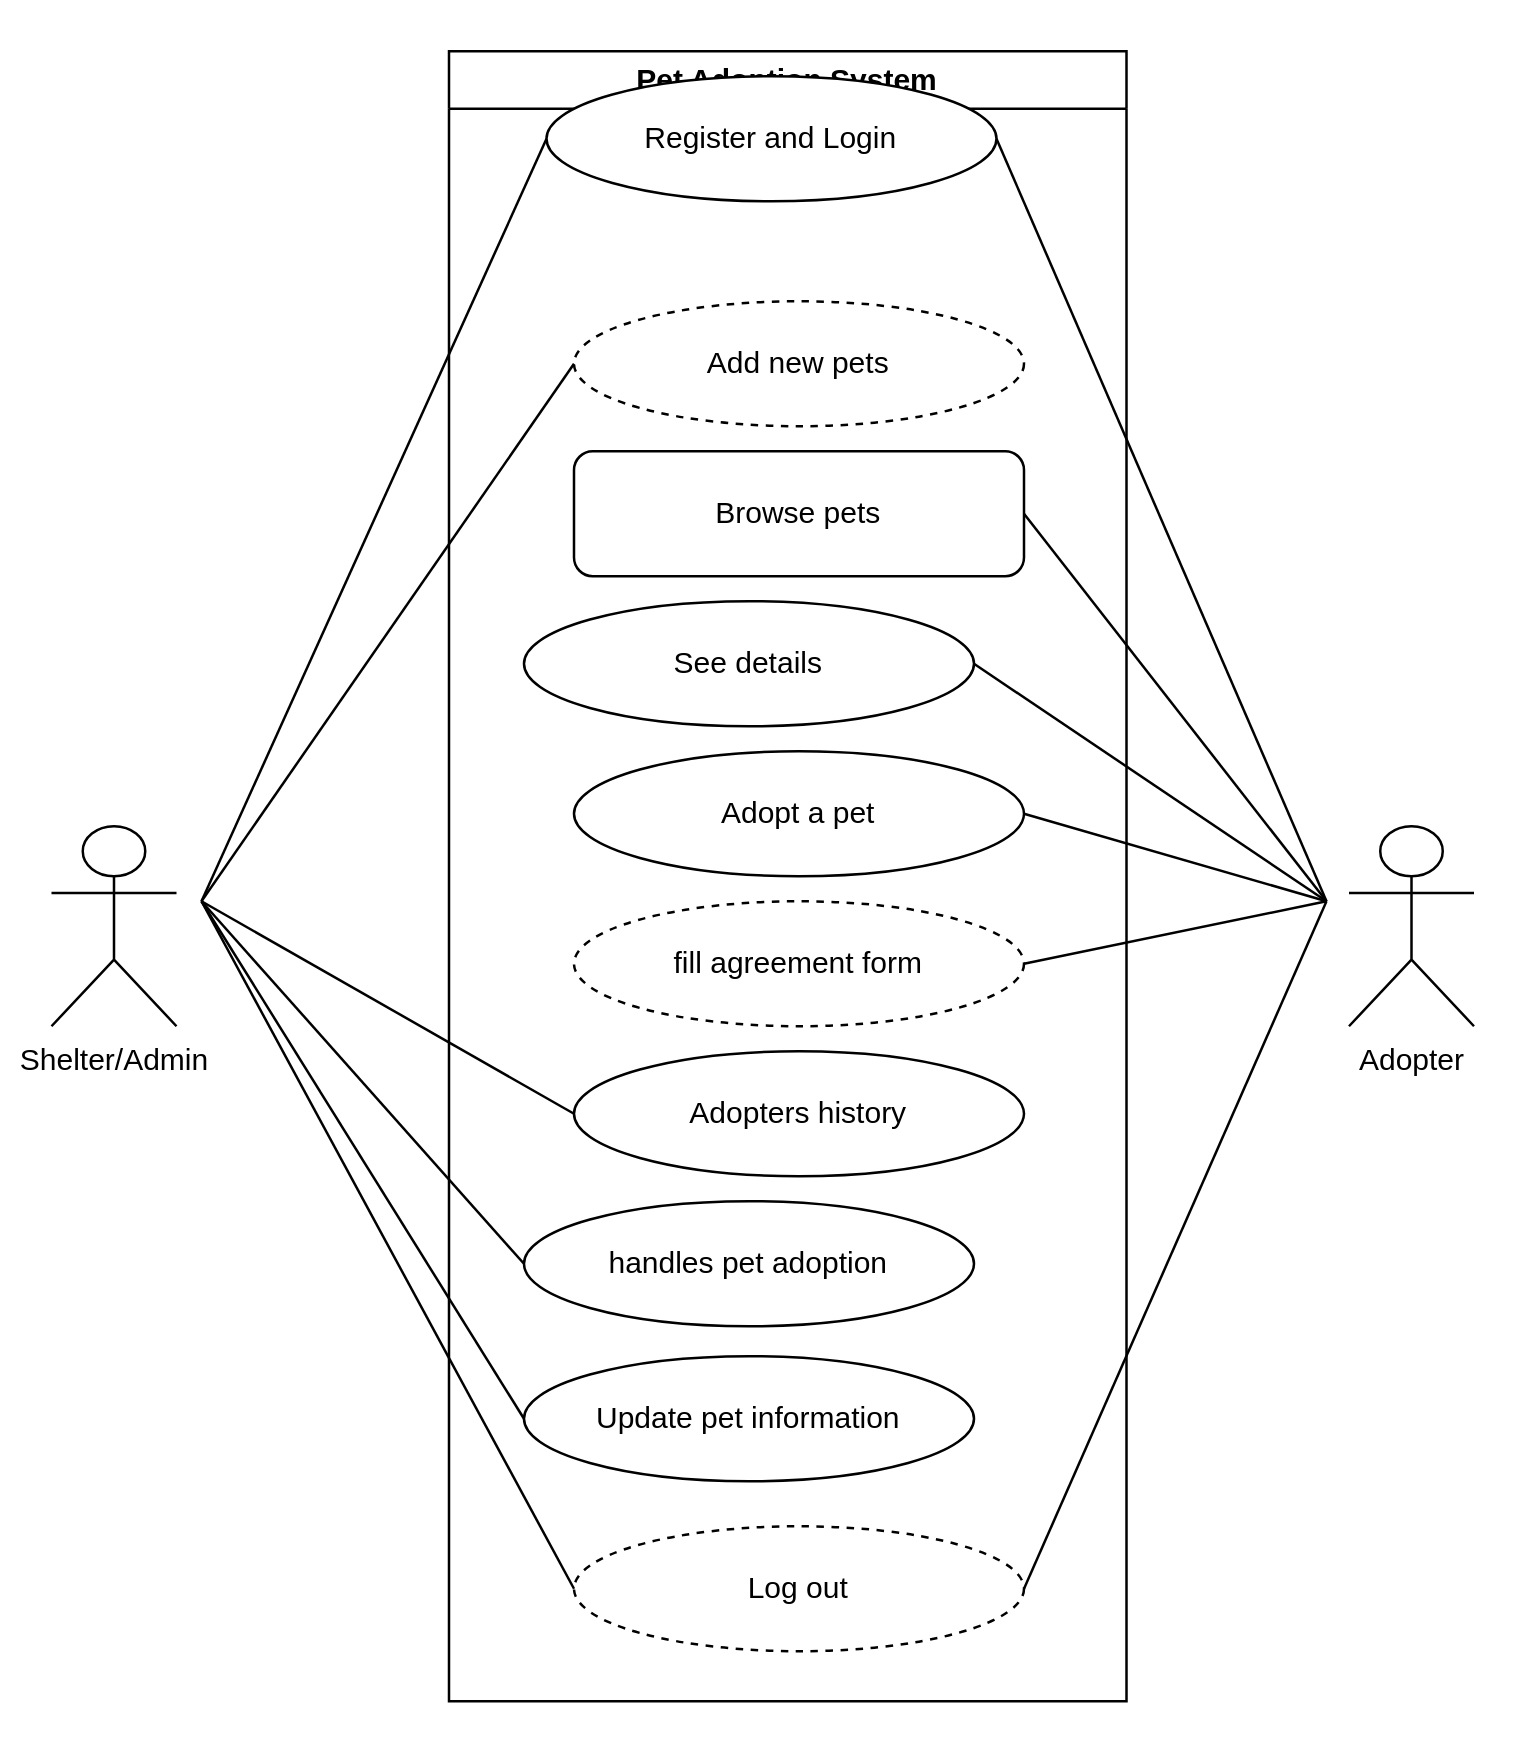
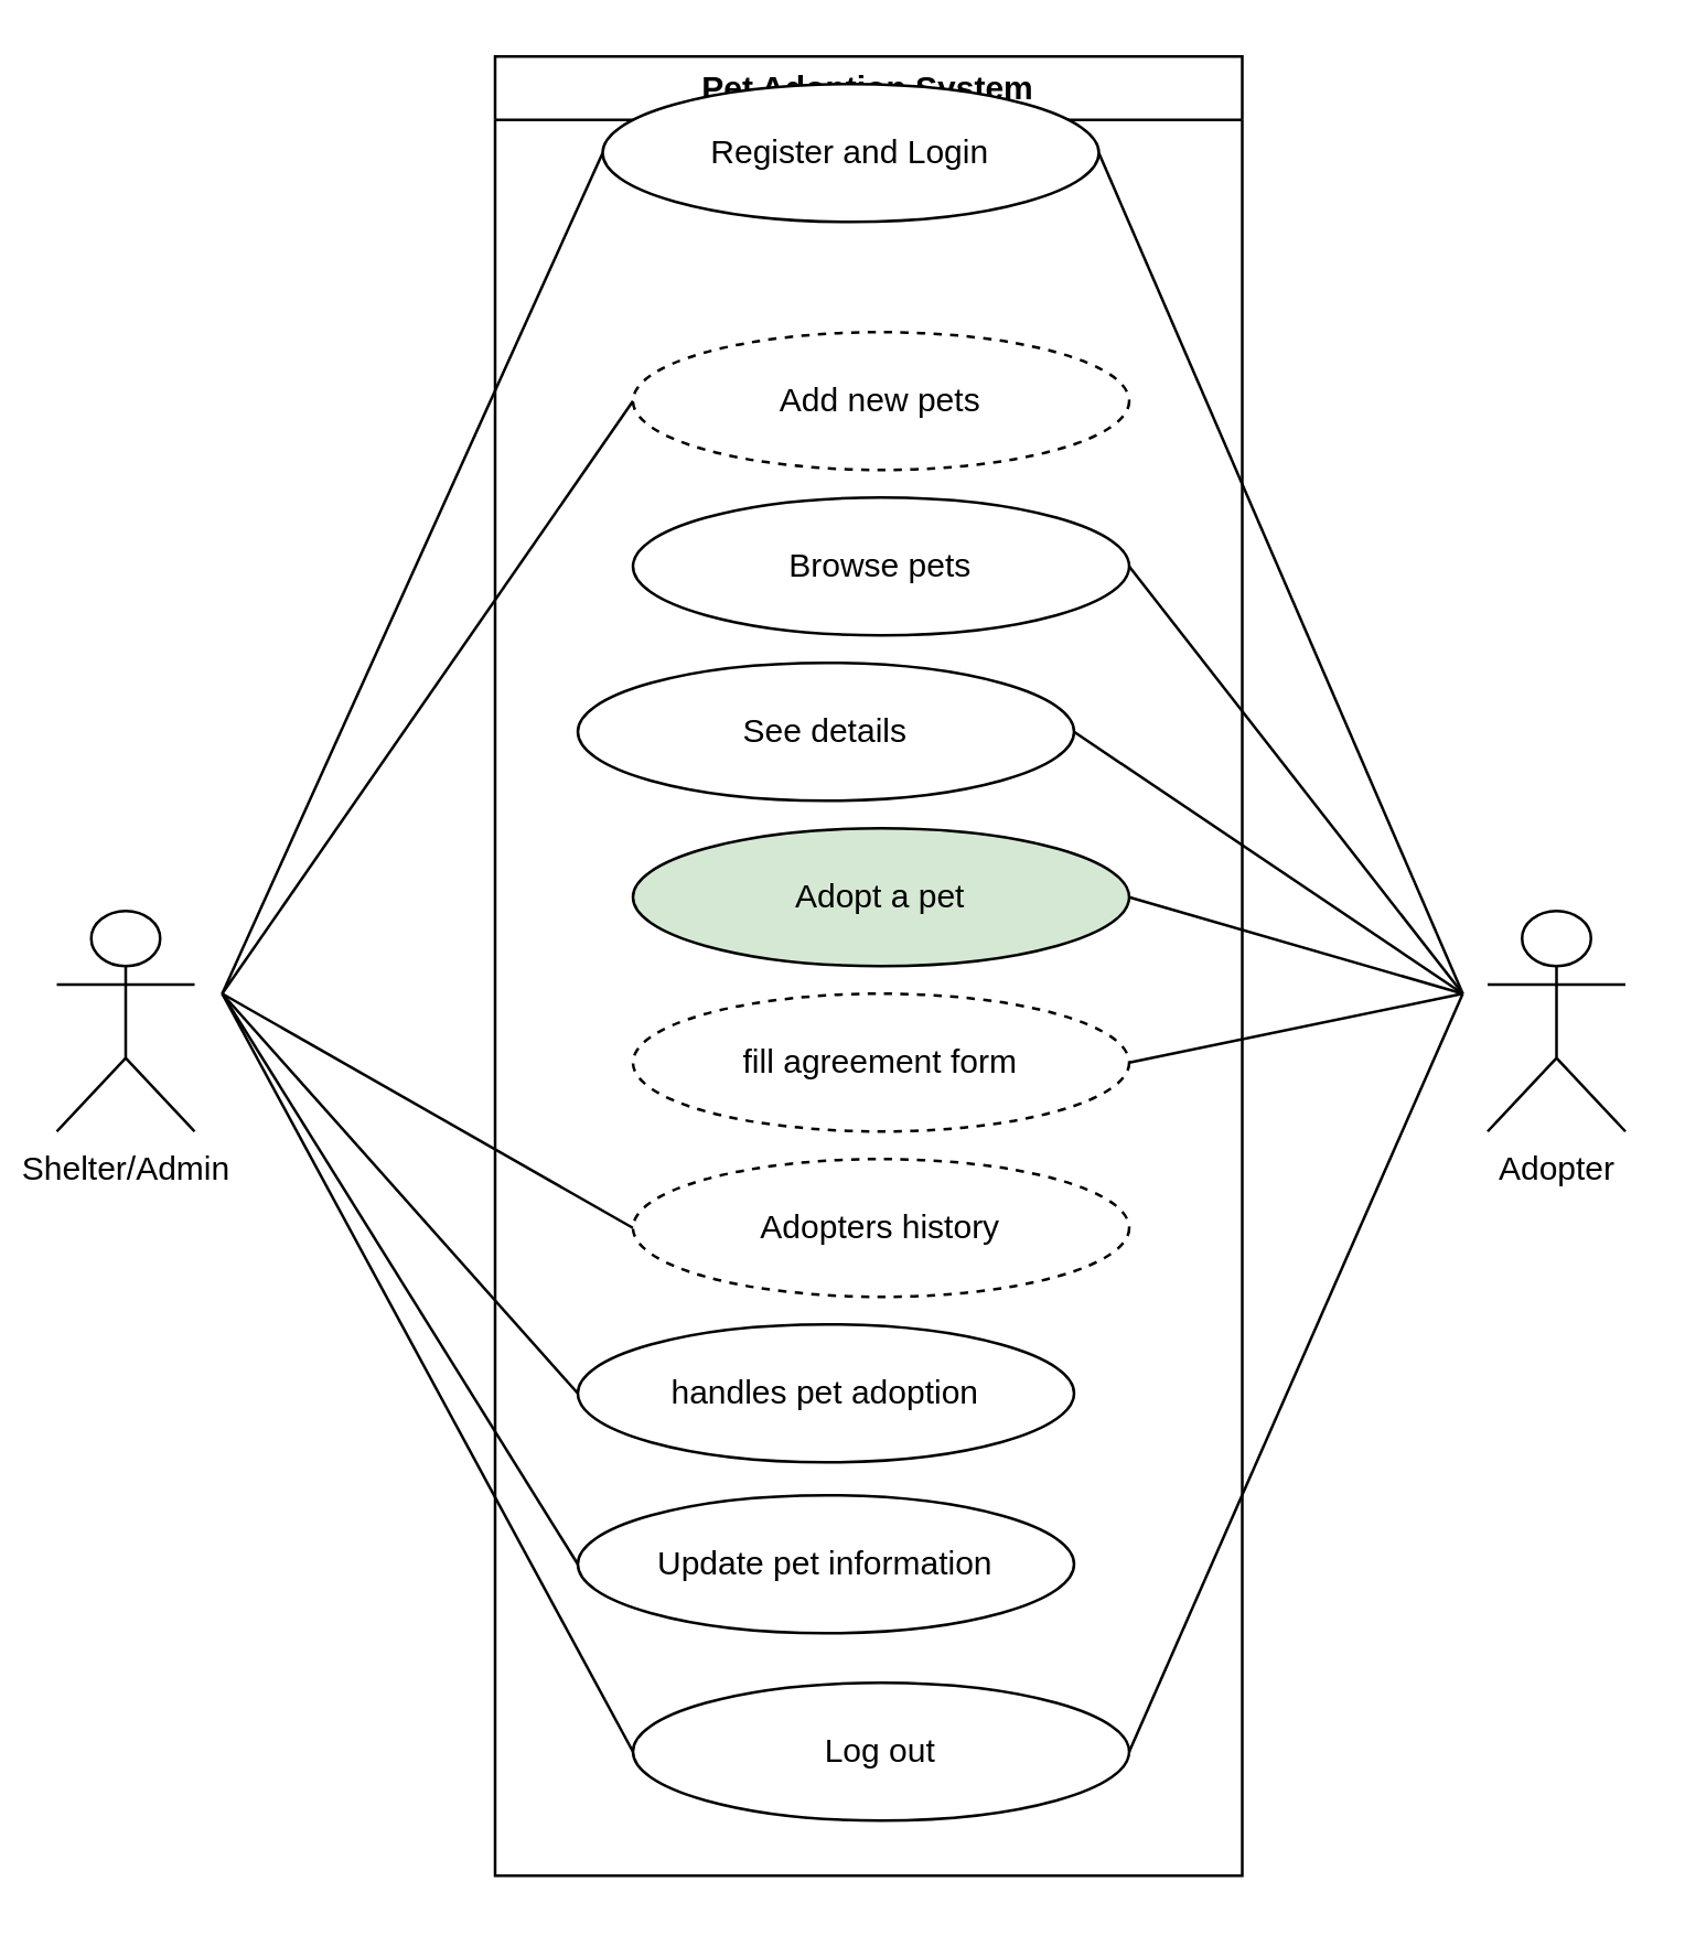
  <mxCell id="0" />
  <mxCell id="1" parent="0" />
  <mxCell id="2" value="Adopter" style="shape=umlActor;verticalLabelPosition=bottom;verticalAlign=top;html=1;outlineConnect=0;" parent="1" vertex="1"><mxGeometry x="539" y="330" width="50" height="80" as="geometry" /></mxCell>
  <mxCell id="3" value="Shelter/Admin" style="shape=umlActor;verticalLabelPosition=bottom;verticalAlign=top;html=1;outlineConnect=0;" parent="1" vertex="1"><mxGeometry x="20" y="330" width="50" height="80" as="geometry" /></mxCell>
  <mxCell id="4" value="Pet Adoption System" style="swimlane;whiteSpace=wrap;html=1;" parent="1" vertex="1"><mxGeometry x="179" y="20" width="271" height="660" as="geometry" /></mxCell>
  <mxCell id="5" value="Add new pets" style="ellipse;whiteSpace=wrap;html=1;align=center;dashed=1;" parent="4" vertex="1"><mxGeometry x="50" y="100" width="180" height="50" as="geometry" /></mxCell>
- <mxCell id="6" value="Log out" style="ellipse;whiteSpace=wrap;html=1;align=center;dashed=1;" parent="4" vertex="1"><mxGeometry x="50" y="590" width="180" height="50" as="geometry" /></mxCell>
+ <mxCell id="6" value="Log out" style="ellipse;whiteSpace=wrap;html=1;align=center;" parent="4" vertex="1"><mxGeometry x="50" y="590" width="180" height="50" as="geometry" /></mxCell>
  <mxCell id="7" value="Update pet information" style="ellipse;whiteSpace=wrap;html=1;align=center;" parent="4" vertex="1"><mxGeometry x="30" y="522" width="180" height="50" as="geometry" /></mxCell>
  <mxCell id="8" value="handles pet adoption" style="ellipse;whiteSpace=wrap;html=1;align=center;" parent="4" vertex="1"><mxGeometry x="30" y="460" width="180" height="50" as="geometry" /></mxCell>
  <mxCell id="9" value="fill agreement form" style="ellipse;whiteSpace=wrap;html=1;align=center;dashed=1;" parent="4" vertex="1"><mxGeometry x="50" y="340" width="180" height="50" as="geometry" /></mxCell>
- <mxCell id="10" value="Adopt a pet" style="ellipse;whiteSpace=wrap;html=1;align=center;" parent="4" vertex="1"><mxGeometry x="50" y="280" width="180" height="50" as="geometry" /></mxCell>
+ <mxCell id="10" value="Adopt a pet" style="ellipse;whiteSpace=wrap;html=1;align=center;fillColor=#d5e8d4;" parent="4" vertex="1"><mxGeometry x="50" y="280" width="180" height="50" as="geometry" /></mxCell>
  <mxCell id="11" value="See details" style="ellipse;whiteSpace=wrap;html=1;align=center;" parent="4" vertex="1"><mxGeometry x="30" y="220" width="180" height="50" as="geometry" /></mxCell>
- <mxCell id="12" value="Browse pets" style="whiteSpace=wrap;html=1;align=center;rounded=1;" parent="4" vertex="1"><mxGeometry x="50" y="160" width="180" height="50" as="geometry" /></mxCell>
+ <mxCell id="12" value="Browse pets" style="ellipse;whiteSpace=wrap;html=1;align=center;" parent="4" vertex="1"><mxGeometry x="50" y="160" width="180" height="50" as="geometry" /></mxCell>
  <mxCell id="13" value="Register and Login" style="ellipse;whiteSpace=wrap;html=1;align=center;" parent="4" vertex="1"><mxGeometry x="39" y="10" width="180" height="50" as="geometry" /></mxCell>
- <mxCell id="14" value="Adopters history" style="ellipse;whiteSpace=wrap;html=1;align=center;" parent="4" vertex="1"><mxGeometry x="50" y="400" width="180" height="50" as="geometry" /></mxCell>
+ <mxCell id="14" value="Adopters history" style="ellipse;whiteSpace=wrap;html=1;align=center;dashed=1;" parent="4" vertex="1"><mxGeometry x="50" y="400" width="180" height="50" as="geometry" /></mxCell>
  <mxCell id="15" value="" style="endArrow=none;html=1;entryX=1;entryY=0.5;entryDx=0;entryDy=0;" parent="1" target="13" edge="1"><mxGeometry width="50" height="50" relative="1" as="geometry"><mxPoint x="530" y="360" as="sourcePoint" /><mxPoint x="300" y="410" as="targetPoint" /></mxGeometry></mxCell>
  <mxCell id="16" value="" style="endArrow=none;html=1;exitX=0;exitY=0.5;exitDx=0;exitDy=0;" parent="1" source="6" edge="1"><mxGeometry width="50" height="50" relative="1" as="geometry"><mxPoint x="250" y="460" as="sourcePoint" /><mxPoint x="80" y="360" as="targetPoint" /></mxGeometry></mxCell>
  <mxCell id="17" value="" style="endArrow=none;html=1;exitX=0;exitY=0.5;exitDx=0;exitDy=0;" parent="1" source="7" edge="1"><mxGeometry width="50" height="50" relative="1" as="geometry"><mxPoint x="250" y="460" as="sourcePoint" /><mxPoint x="80" y="360" as="targetPoint" /></mxGeometry></mxCell>
  <mxCell id="18" value="" style="endArrow=none;html=1;exitX=0;exitY=0.5;exitDx=0;exitDy=0;" parent="1" source="8" edge="1"><mxGeometry width="50" height="50" relative="1" as="geometry"><mxPoint x="250" y="460" as="sourcePoint" /><mxPoint x="80" y="360" as="targetPoint" /></mxGeometry></mxCell>
  <mxCell id="19" value="" style="endArrow=none;html=1;entryX=0;entryY=0.5;entryDx=0;entryDy=0;" parent="1" target="14" edge="1"><mxGeometry width="50" height="50" relative="1" as="geometry"><mxPoint x="80" y="360" as="sourcePoint" /><mxPoint x="300" y="410" as="targetPoint" /></mxGeometry></mxCell>
  <mxCell id="20" value="" style="endArrow=none;html=1;entryX=0;entryY=0.5;entryDx=0;entryDy=0;" parent="1" target="5" edge="1"><mxGeometry width="50" height="50" relative="1" as="geometry"><mxPoint x="80" y="360" as="sourcePoint" /><mxPoint x="300" y="410" as="targetPoint" /></mxGeometry></mxCell>
  <mxCell id="21" value="" style="endArrow=none;html=1;entryX=0;entryY=0.5;entryDx=0;entryDy=0;" parent="1" target="13" edge="1"><mxGeometry width="50" height="50" relative="1" as="geometry"><mxPoint x="80" y="360" as="sourcePoint" /><mxPoint x="300" y="410" as="targetPoint" /></mxGeometry></mxCell>
  <mxCell id="22" value="" style="endArrow=none;html=1;exitX=1;exitY=0.5;exitDx=0;exitDy=0;" parent="1" source="11" edge="1"><mxGeometry width="50" height="50" relative="1" as="geometry"><mxPoint x="410" y="450" as="sourcePoint" /><mxPoint x="530" y="360" as="targetPoint" /></mxGeometry></mxCell>
  <mxCell id="23" value="" style="endArrow=none;html=1;entryX=1;entryY=0.5;entryDx=0;entryDy=0;" parent="1" target="12" edge="1"><mxGeometry width="50" height="50" relative="1" as="geometry"><mxPoint x="530" y="360" as="sourcePoint" /><mxPoint x="460" y="400" as="targetPoint" /></mxGeometry></mxCell>
  <mxCell id="24" value="" style="endArrow=none;html=1;exitX=1;exitY=0.5;exitDx=0;exitDy=0;" parent="1" source="9" edge="1"><mxGeometry width="50" height="50" relative="1" as="geometry"><mxPoint x="410" y="390" as="sourcePoint" /><mxPoint x="530" y="360" as="targetPoint" /></mxGeometry></mxCell>
  <mxCell id="25" value="" style="endArrow=none;html=1;exitX=1;exitY=0.5;exitDx=0;exitDy=0;" parent="1" source="10" edge="1"><mxGeometry width="50" height="50" relative="1" as="geometry"><mxPoint x="410" y="390" as="sourcePoint" /><mxPoint x="530" y="360" as="targetPoint" /></mxGeometry></mxCell>
  <mxCell id="26" value="" style="endArrow=none;html=1;exitX=1;exitY=0.5;exitDx=0;exitDy=0;" parent="1" source="6" edge="1"><mxGeometry width="50" height="50" relative="1" as="geometry"><mxPoint x="410" y="500" as="sourcePoint" /><mxPoint x="530" y="360" as="targetPoint" /></mxGeometry></mxCell>
